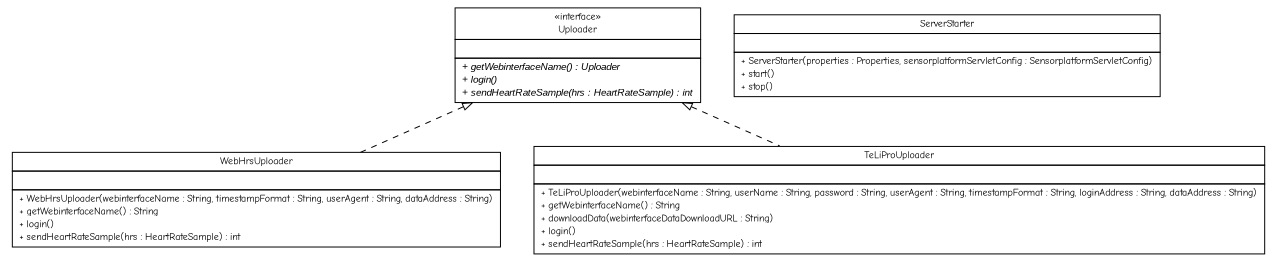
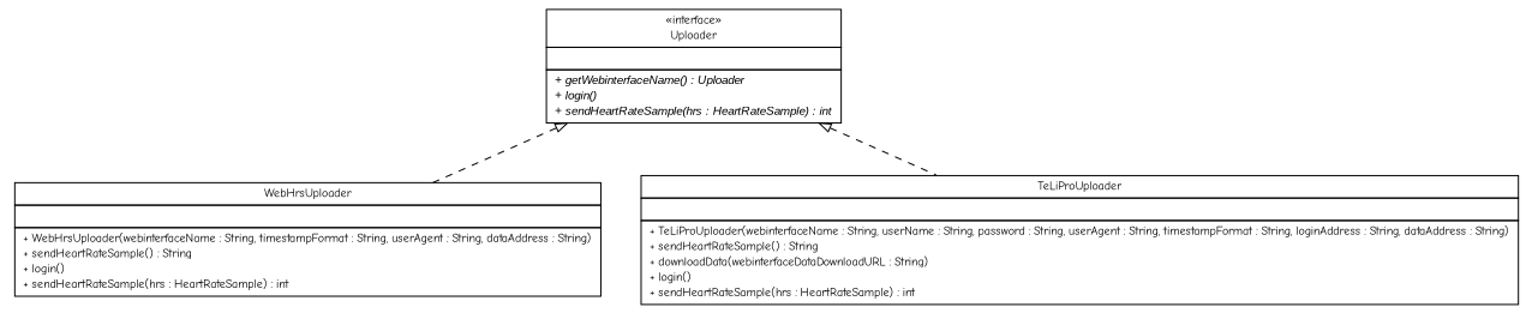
  digraph {
    fontname="Comic Neue"
    nodesep=0.25
    ranksep=0.5
    node [fontcolor=black fontname="Comic Neue" fontsize=10.0 shape=plaintext]
    edge [arrowtail=empty dir=back fontname="Comic Neue" fontsize=10 headport=p labelfontname=arial labelfontsize=10 style=dashed tailport=p]
-   n1 [label=<<table title="de.fhg.fit.biomos.sensorplatform.web.WebHrsUploader" border="0" cellborder="1" cellspacing="0" cellpadding="2" port="p" href="./WebHrsUploader.html"> 		<tr><td><table border="0" cellspacing="0" cellpadding="1"> <tr><td align="center" balign="center"> WebHrsUploader </td></tr> 		</table></td></tr> 		<tr><td><table border="0" cellspacing="0" cellpadding="1"> <tr><td align="left" balign="left">  </td></tr> 		</table></td></tr> 		<tr><td><table border="0" cellspacing="0" cellpadding="1"> <tr><td align="left" balign="left"> + WebHrsUploader(webinterfaceName : String, timestampFormat : String, userAgent : String, dataAddress : String) </td></tr> <tr><td align="left" balign="left"> + getWebinterfaceName() : String </td></tr> <tr><td align="left" balign="left"> + login() </td></tr> <tr><td align="left" balign="left"> + sendHeartRateSample(hrs : HeartRateSample) : int </td></tr> 		</table></td></tr> 		</table>>]
+   n1 [label=<<table title="de.fhg.fit.biomos.sensorplatform.web.WebHrsUploader" border="0" cellborder="1" cellspacing="0" cellpadding="2" port="p" href="./WebHrsUploader.html"> 		<tr><td><table border="0" cellspacing="0" cellpadding="1"> <tr><td align="center" balign="center"> WebHrsUploader </td></tr> 		</table></td></tr> 		<tr><td><table border="0" cellspacing="0" cellpadding="1"> <tr><td align="left" balign="left">  </td></tr> 		</table></td></tr> 		<tr><td><table border="0" cellspacing="0" cellpadding="1"> <tr><td align="left" balign="left"> + WebHrsUploader(webinterfaceName : String, timestampFormat : String, userAgent : String, dataAddress : String) </td></tr> <tr><td align="left" balign="left"> + sendHeartRateSample() : String </td></tr> <tr><td align="left" balign="left"> + login() </td></tr> <tr><td align="left" balign="left"> + sendHeartRateSample(hrs : HeartRateSample) : int </td></tr> 		</table></td></tr> 		</table>>]
    n2 [label=<<table title="de.fhg.fit.biomos.sensorplatform.web.Uploader" border="0" cellborder="1" cellspacing="0" cellpadding="2" port="p" href="./Uploader.html"> 		<tr><td><table border="0" cellspacing="0" cellpadding="1"> <tr><td align="center" balign="center"> &#171;interface&#187; </td></tr> <tr><td align="center" balign="center"> Uploader </td></tr> 		</table></td></tr> 		<tr><td><table border="0" cellspacing="0" cellpadding="1"> <tr><td align="left" balign="left">  </td></tr> 		</table></td></tr> 		<tr><td><table border="0" cellspacing="0" cellpadding="1"> <tr><td align="left" balign="left"><font face="arial italic" point-size="10.0"> + getWebinterfaceName() : Uploader </font></td></tr> <tr><td align="left" balign="left"><font face="arial italic" point-size="10.0"> + login() </font></td></tr> <tr><td align="left" balign="left"><font face="arial italic" point-size="10.0"> + sendHeartRateSample(hrs : HeartRateSample) : int </font></td></tr> 		</table></td></tr> 		</table>>]
-   n3 [label=<<table title="de.fhg.fit.biomos.sensorplatform.web.TeLiProUploader" border="0" cellborder="1" cellspacing="0" cellpadding="2" port="p" href="./TeLiProUploader.html"> 		<tr><td><table border="0" cellspacing="0" cellpadding="1"> <tr><td align="center" balign="center"> TeLiProUploader </td></tr> 		</table></td></tr> 		<tr><td><table border="0" cellspacing="0" cellpadding="1"> <tr><td align="left" balign="left">  </td></tr> 		</table></td></tr> 		<tr><td><table border="0" cellspacing="0" cellpadding="1"> <tr><td align="left" balign="left"> + TeLiProUploader(webinterfaceName : String, userName : String, password : String, userAgent : String, timestampFormat : String, loginAddress : String, dataAddress : String) </td></tr> <tr><td align="left" balign="left"> + getWebinterfaceName() : String </td></tr> <tr><td align="left" balign="left"> + downloadData(webinterfaceDataDownloadURL : String) </td></tr> <tr><td align="left" balign="left"> + login() </td></tr> <tr><td align="left" balign="left"> + sendHeartRateSample(hrs : HeartRateSample) : int </td></tr> 		</table></td></tr> 		</table>>]
-   n4 [label=<<table title="de.fhg.fit.biomos.sensorplatform.web.ServerStarter" border="0" cellborder="1" cellspacing="0" cellpadding="2" port="p" href="./ServerStarter.html"> 		<tr><td><table border="0" cellspacing="0" cellpadding="1"> <tr><td align="center" balign="center"> ServerStarter </td></tr> 		</table></td></tr> 		<tr><td><table border="0" cellspacing="0" cellpadding="1"> <tr><td align="left" balign="left">  </td></tr> 		</table></td></tr> 		<tr><td><table border="0" cellspacing="0" cellpadding="1"> <tr><td align="left" balign="left"> + ServerStarter(properties : Properties, sensorplatformServletConfig : SensorplatformServletConfig) </td></tr> <tr><td align="left" balign="left"> + start() </td></tr> <tr><td align="left" balign="left"> + stop() </td></tr> 		</table></td></tr> 		</table>>]
+   n3 [label=<<table title="de.fhg.fit.biomos.sensorplatform.web.TeLiProUploader" border="0" cellborder="1" cellspacing="0" cellpadding="2" port="p" href="./TeLiProUploader.html"> 		<tr><td><table border="0" cellspacing="0" cellpadding="1"> <tr><td align="center" balign="center"> TeLiProUploader </td></tr> 		</table></td></tr> 		<tr><td><table border="0" cellspacing="0" cellpadding="1"> <tr><td align="left" balign="left">  </td></tr> 		</table></td></tr> 		<tr><td><table border="0" cellspacing="0" cellpadding="1"> <tr><td align="left" balign="left"> + TeLiProUploader(webinterfaceName : String, userName : String, password : String, userAgent : String, timestampFormat : String, loginAddress : String, dataAddress : String) </td></tr> <tr><td align="left" balign="left"> + sendHeartRateSample() : String </td></tr> <tr><td align="left" balign="left"> + downloadData(webinterfaceDataDownloadURL : String) </td></tr> <tr><td align="left" balign="left"> + login() </td></tr> <tr><td align="left" balign="left"> + sendHeartRateSample(hrs : HeartRateSample) : int </td></tr> 		</table></td></tr> 		</table>>]
    n2 -> n1
    n2 -> n3
  }
